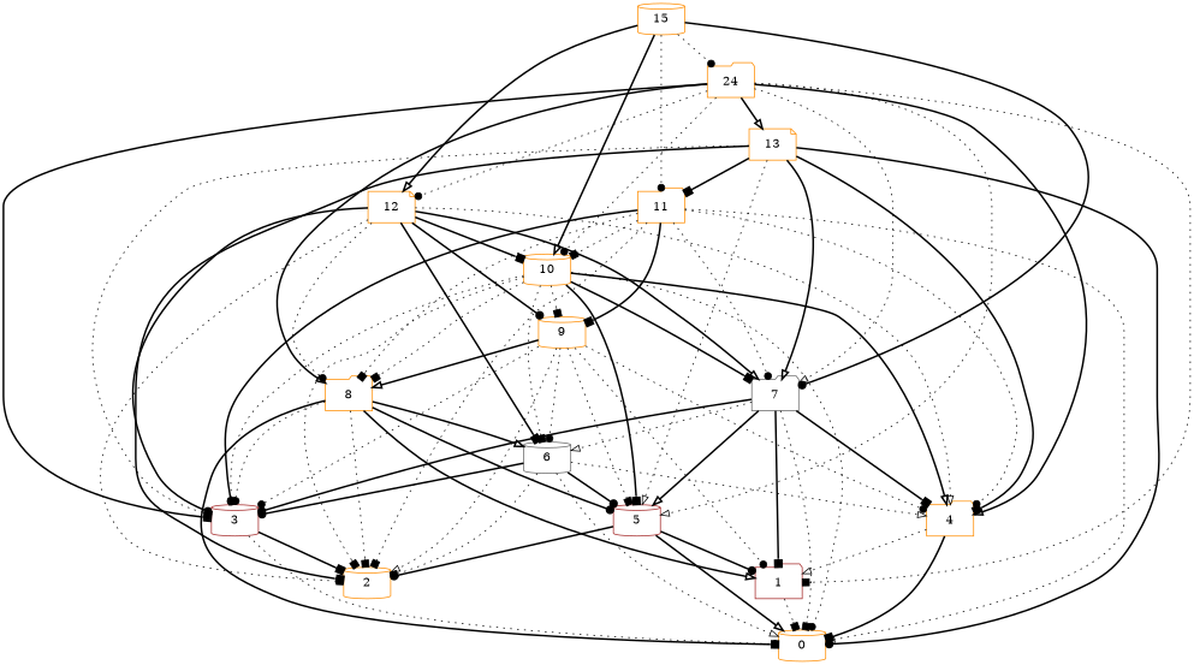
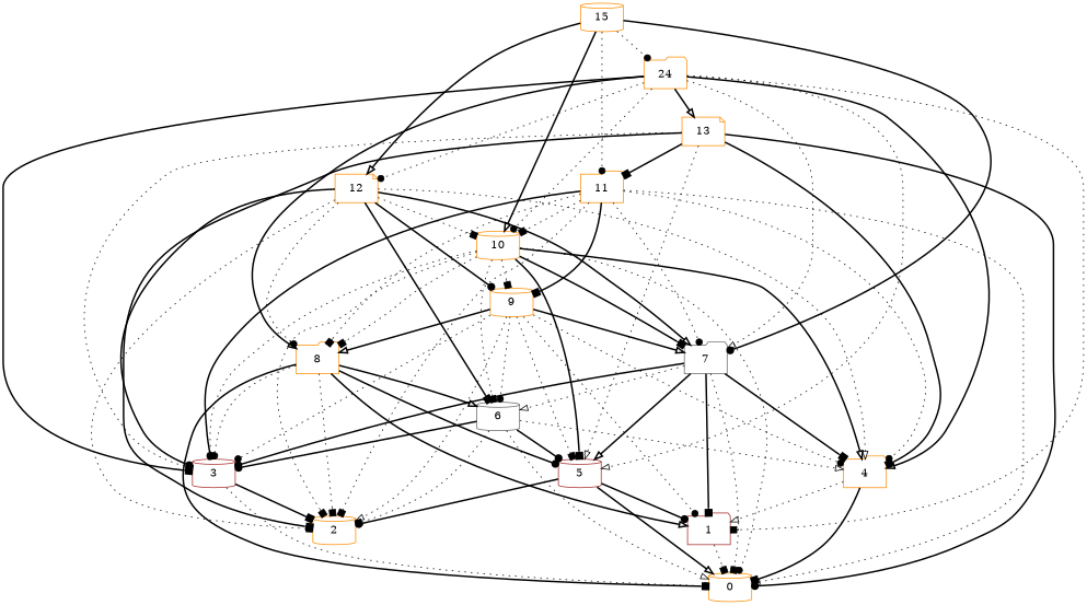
  digraph {
    "Duplicate states"=0
    GraphType=Random
    "Max states in OPEN"=0
    Modes="120000ms; topo-ordered tasks, ; Pruning: task equivalence, fixed order ready list, ; F-value: ; Optimisation: best schedule length (SL) optimisation on equal, "
    NumberOfTasks=16
    "Pruned using list schedule length"=1
    "States removed from OPEN"=0
    TargetSystem="Homogeneous-2"
    "Time to schedule (ms)"=95
    "Total idle time"=1996
    "Total schedule length"=3776
    "Total sequential time"=4888
    "Total states created"=2
    node [Processor=0 Weight=242 color=darkorange shape=cylinder]
    edge [Weight=8 arrowhead=box style=dotted]
    15 ["Finish time"=484 "Start time"=0 Weight=484]
    n2 ["Finish time"=920 "Start time"=484 Weight=436 label=24 shape=folder]
    12 ["Finish time"=1219 Processor=1 "Start time"=929 Weight=290 shape=note]
    11 ["Finish time"=1356 "Start time"=1114 shape=folder]
    10 ["Finish time"=1598 "Start time"=1356]
    7 ["Finish time"=2518 "Start time"=2082 Weight=436 color=gray40 shape=folder]
    13 ["Finish time"=1114 "Start time"=920 Weight=194 shape=note]
    8 ["Finish time"=2474 Processor=1 "Start time"=2087 Weight=387 shape=folder]
    3 ["Finish time"=3050 "Start time"=2663 Weight=387 color=brown]
    5 ["Finish time"=2963 Processor=1 "Start time"=2673 Weight=290 color=brown]
    4 ["Finish time"=3108 Processor=1 "Start time"=2963 Weight=145 shape=folder]
    1 ["Finish time"=3534 "Start time"=3195 Weight=339 color=brown shape=folder]
    9 ["Finish time"=2082 "Start time"=1598 Weight=484]
    2 ["Finish time"=3195 "Start time"=3050 Weight=145]
    6 ["Finish time"=2663 "Start time"=2518 Weight=145 color=gray40]
    0 ["Finish time"=3776 "Start time"=3534]
    15 -> n2 [arrowhead=dot]
    15 -> 12 [Weight=7 arrowhead=onormal style=bold]
    15 -> 11 [Weight=9 arrowhead=dot]
    15 -> 10 [Weight=9 arrowhead=onormal style=bold]
    15 -> 7 [arrowhead=dot style=bold]
    n2 -> 12 [Weight=9 arrowhead=dot]
    n2 -> 10 [Weight=4 arrowhead=dot]
    n2 -> 7 [Weight=6 arrowhead=onormal]
    n2 -> 13 [Weight=10 arrowhead=onormal style=bold]
    n2 -> 8 [Weight=4 arrowhead=onormal style=bold]
    n2 -> 3 [style=bold]
    n2 -> 5 [Weight=9 arrowhead=onormal]
    n2 -> 4 [Weight=7 arrowhead=onormal style=bold]
    n2 -> 1 [Weight=9]
-   12 -> 10 [Weight=5 style=bold]
+   12 -> 10 [Weight=5]
    12 -> 7 [arrowhead=onormal style=bold]
    12 -> 8 [Weight=4 arrowhead=dot]
    12 -> 3 [arrowhead=dot style=bold]
    12 -> 4 [arrowhead=onormal]
    12 -> 9 [arrowhead=dot style=bold]
    12 -> 2 [Weight=3]
    12 -> 6 [style=bold]
    11 -> 10 [Weight=6]
    11 -> 7 [Weight=7 arrowhead=dot]
    11 -> 8 [Weight=6]
    11 -> 3 [Weight=9 arrowhead=dot style=bold]
    11 -> 4 [Weight=7 arrowhead=dot]
    11 -> 9 [Weight=6 style=bold]
    11 -> 2 [Weight=4]
    11 -> 0 [Weight=2 arrowhead=onormal]
    10 -> 7 [Weight=2 style=bold]
    10 -> 8 [Weight=3]
    10 -> 3 [Weight=5]
    10 -> 5 [Weight=5 style=bold]
    10 -> 4 [Weight=3 arrowhead=onormal style=bold]
    10 -> 9 [Weight=5]
    10 -> 2 [Weight=4]
    10 -> 6 [Weight=3]
    10 -> 0 [Weight=6 arrowhead=dot]
    7 -> 3 [Weight=10 arrowhead=dot style=bold]
    7 -> 5 [Weight=3 arrowhead=onormal style=bold]
    7 -> 4 [Weight=3 style=bold]
    7 -> 1 [Weight=5 style=bold]
    7 -> 6 [Weight=2 arrowhead=onormal]
    7 -> 0 [Weight=9]
    13 -> 11 [style=bold]
    13 -> 3 [Weight=4]
    13 -> 5 [arrowhead=onormal]
    13 -> 4 [Weight=6 style=bold]
    13 -> 2 [Weight=10 style=bold]
    13 -> 0 [Weight=9 arrowhead=dot style=bold]
    8 -> 3 [Weight=2 arrowhead=dot]
    8 -> 5 [Weight=10 arrowhead=dot style=bold]
    8 -> 1 [Weight=4 arrowhead=onormal style=bold]
    8 -> 2 [Weight=10]
    8 -> 6 [Weight=2 arrowhead=onormal style=bold]
    8 -> 0 [Weight=10 style=bold]
    3 -> 2 [Weight=2 style=bold]
    3 -> 0 [Weight=5 arrowhead=dot]
    5 -> 1 [Weight=2 arrowhead=dot style=bold]
    5 -> 2 [Weight=10 arrowhead=dot style=bold]
    5 -> 0 [arrowhead=onormal style=bold]
    4 -> 1 [Weight=4 arrowhead=onormal]
    4 -> 0 [Weight=2 style=bold]
    1 -> 0 [Weight=2]
-   13 -> 7 [Weight=9 arrowhead=onormal style=bold]
+   9 -> 7 [Weight=9 arrowhead=onormal style=bold]
    9 -> 8 [Weight=5 arrowhead=onormal style=bold]
    9 -> 3 [Weight=2 arrowhead=dot]
    9 -> 5 [Weight=3]
    9 -> 4 [Weight=7 arrowhead=dot]
    9 -> 1 [Weight=6 arrowhead=dot]
    9 -> 2 [Weight=6 arrowhead=onormal]
    9 -> 6 [Weight=6 arrowhead=dot]
    6 -> 3 [Weight=9 arrowhead=dot style=bold]
    6 -> 5 [Weight=10 arrowhead=dot style=bold]
    6 -> 4 [Weight=5 arrowhead=onormal]
    6 -> 2 [Weight=6]
    6 -> 0 [Weight=4 arrowhead=onormal]
  }
